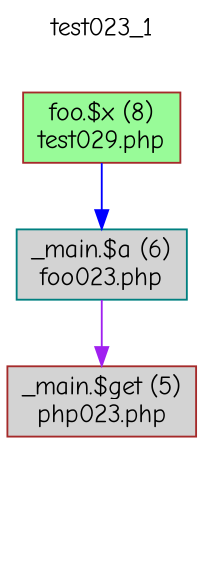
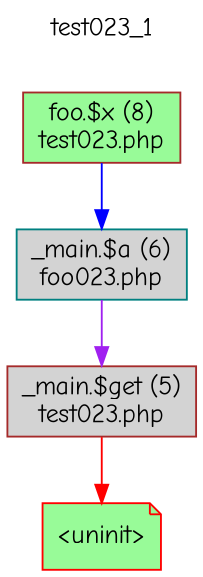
  digraph {
    fontname="Comic Neue"
    label=test023_1
    labelloc=t
    node [color=brown fillcolor=palegreen fontname="Comic Neue" shape=box style=filled]
    edge [fontname="Comic Neue"]
-   n1 [label="foo.$x (8)\ntest029.php"]
+   n1 [label="foo.$x (8)\ntest023.php"]
    n2 [color=teal fillcolor=lightgrey label="_main.$a (6)\nfoo023.php"]
-   n3 [fillcolor=lightgrey label="_main.$get (5)\nphp023.php"]
+   n3 [fillcolor=lightgrey label="_main.$get (5)\ntest023.php"]
+   n4 [color=red label="<uninit>" shape=note]
    n1 -> n2 [color=blue]
    n2 -> n3 [color=purple]
+   n3 -> n4 [color=red]
  }
